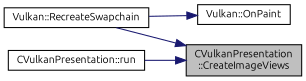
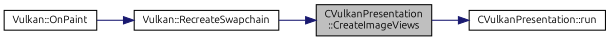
  digraph {
    fontname=Ubuntu
    rankdir=RL
    node [color=black fillcolor=white fontname=Ubuntu fontsize=10 shape=record style=filled]
    edge [color=midnightblue dir=back fontname=Ubuntu fontsize=10 labelfontname=Helvetica labelfontsize=10 style=solid]
    n1 [fillcolor=grey75 fontcolor=black height=0.2 label="CVulkanPresentation\l::CreateImageViews" width=0.4]
    n2 [height=0.2 label="Vulkan::RecreateSwapchain" width=0.4]
    n3 [height=0.2 label="CVulkanPresentation::run" width=0.4]
    n4 [height=0.2 label="Vulkan::OnPaint" width=0.4]
    n1 -> n2
-   n1 -> n3
-   n4 -> n2
+   n3 -> n1
+   n2 -> n4
  }
